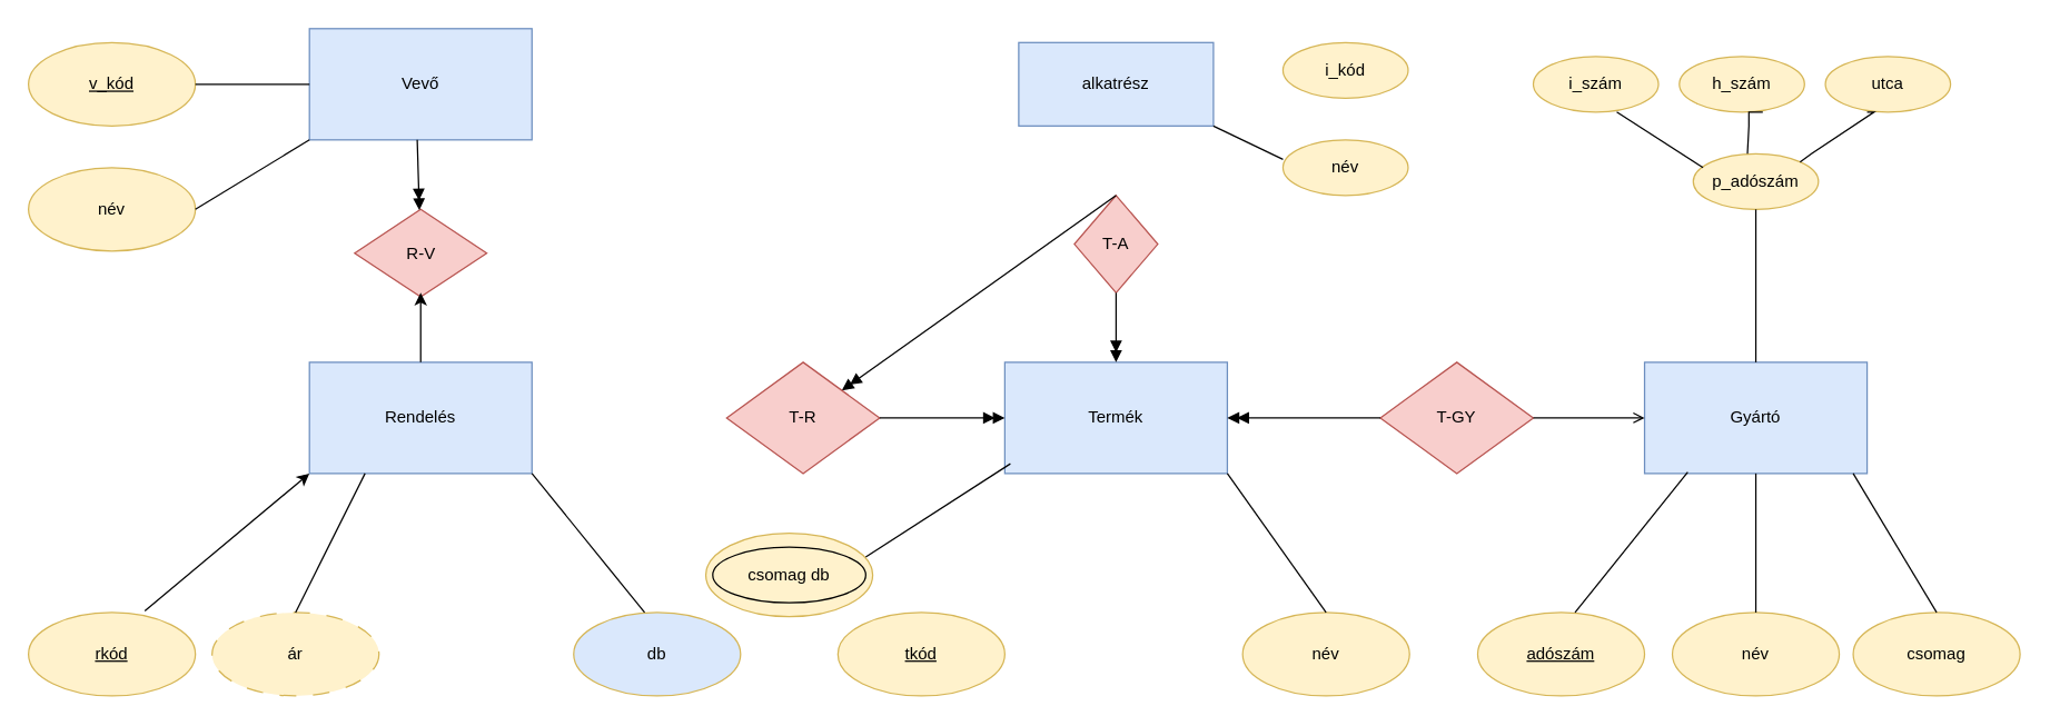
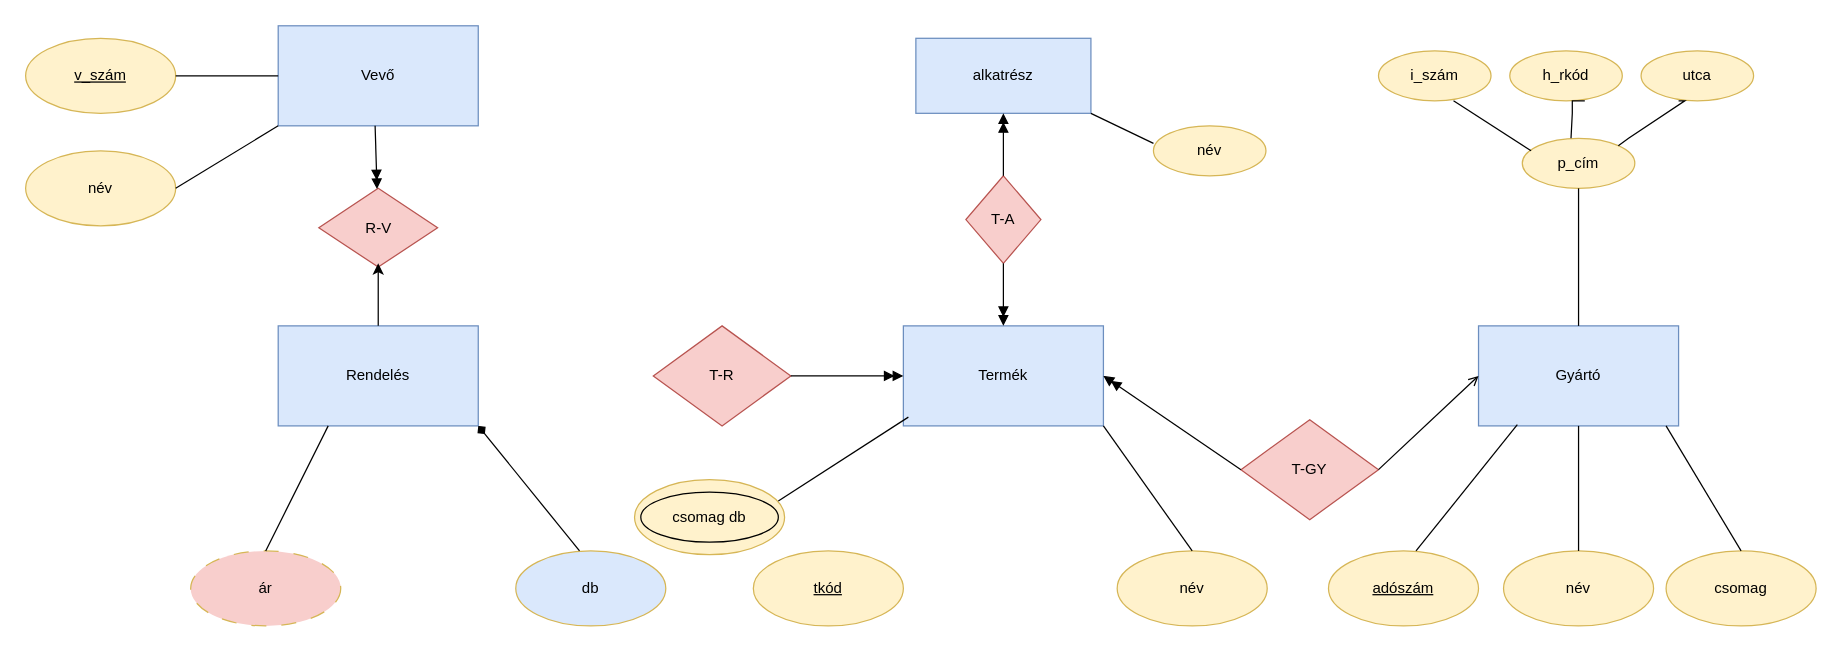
  <mxCell id="0" />
  <mxCell id="1" parent="0" />
  <mxCell id="2" value="Termék" style="rounded=0;whiteSpace=wrap;html=1;fillColor=#dae8fc;strokeColor=#6c8ebf;" parent="1" vertex="1"><mxGeometry x="722" y="260" width="160" height="80" as="geometry" /></mxCell>
  <mxCell id="3" value="Gyártó" style="rounded=0;whiteSpace=wrap;html=1;fillColor=#dae8fc;strokeColor=#6c8ebf;" parent="1" vertex="1"><mxGeometry x="1182" y="260" width="160" height="80" as="geometry" /></mxCell>
- <mxCell id="4" value="&lt;div&gt;T-GY&lt;/div&gt;" style="rhombus;whiteSpace=wrap;html=1;fillColor=#f8cecc;strokeColor=#b85450;" parent="1" vertex="1"><mxGeometry x="992" y="260" width="110" height="80" as="geometry" /></mxCell>
+ <mxCell id="4" value="&lt;div&gt;T-GY&lt;/div&gt;" style="rhombus;whiteSpace=wrap;html=1;fillColor=#f8cecc;strokeColor=#b85450;" parent="1" vertex="1"><mxGeometry x="992" y="335" width="110" height="80" as="geometry" /></mxCell>
  <mxCell id="5" value="" style="endArrow=open;html=1;rounded=0;exitX=1;exitY=0.5;exitDx=0;exitDy=0;entryX=0;entryY=0.5;entryDx=0;entryDy=0;" parent="1" source="4" target="3" edge="1"><mxGeometry width="50" height="50" relative="1" as="geometry"><mxPoint x="1072" y="310" as="sourcePoint" /><mxPoint x="1122" y="260" as="targetPoint" /></mxGeometry></mxCell>
  <mxCell id="6" value="&lt;u&gt;tkód&lt;/u&gt;" style="ellipse;whiteSpace=wrap;html=1;fillColor=#fff2cc;strokeColor=#d6b656;" parent="1" vertex="1"><mxGeometry y="440" width="120" height="60" as="geometry" x="602" /></mxCell>
  <mxCell id="7" value="név" style="ellipse;whiteSpace=wrap;html=1;fillColor=#fff2cc;strokeColor=#d6b656;" parent="1" vertex="1"><mxGeometry x="893" y="440" width="120" height="60" as="geometry" /></mxCell>
  <mxCell id="8" value="" style="endArrow=none;html=1;rounded=0;exitX=0.5;exitY=0;exitDx=0;exitDy=0;entryX=1;entryY=1;entryDx=0;entryDy=0;" parent="1" source="7" target="2" edge="1"><mxGeometry width="50" height="50" relative="1" as="geometry"><mxPoint x="977" y="380" as="sourcePoint" /><mxPoint x="922" y="300" as="targetPoint" /></mxGeometry></mxCell>
  <mxCell id="9" value="név" style="ellipse;whiteSpace=wrap;html=1;fillColor=#fff2cc;strokeColor=#d6b656;" parent="1" vertex="1"><mxGeometry x="1202" y="440" width="120" height="60" as="geometry" /></mxCell>
  <mxCell id="10" value="&lt;u&gt;adószám&lt;/u&gt;" style="ellipse;whiteSpace=wrap;html=1;fillColor=#fff2cc;strokeColor=#d6b656;" parent="1" vertex="1"><mxGeometry x="1062" y="440" width="120" height="60" as="geometry" /></mxCell>
  <mxCell id="11" value="&lt;div&gt;csomag&lt;/div&gt;" style="ellipse;whiteSpace=wrap;html=1;fillColor=#fff2cc;strokeColor=#d6b656;" parent="1" vertex="1"><mxGeometry x="1332" y="440" width="120" height="60" as="geometry" /></mxCell>
  <mxCell id="12" value="" style="endArrow=doubleBlock;html=1;rounded=0;exitX=0;exitY=0.5;exitDx=0;exitDy=0;entryX=1;entryY=0.5;entryDx=0;entryDy=0;horizontal=1;endFill=1;" parent="1" source="4" target="2" edge="1"><mxGeometry width="50" height="50" relative="1" as="geometry"><mxPoint x="912" y="280" as="sourcePoint" /><mxPoint x="962" y="230" as="targetPoint" /><Array as="points" /></mxGeometry></mxCell>
  <mxCell id="13" value="" style="endArrow=none;html=1;rounded=0;exitX=0.5;exitY=0;exitDx=0;exitDy=0;" parent="1" source="11" edge="1"><mxGeometry width="50" height="50" relative="1" as="geometry"><mxPoint x="1372" y="380" as="sourcePoint" /><mxPoint x="1332" y="340" as="targetPoint" /></mxGeometry></mxCell>
  <mxCell id="14" value="utca" style="ellipse;whiteSpace=wrap;html=1;fillColor=#fff2cc;strokeColor=#d6b656;" parent="1" vertex="1"><mxGeometry x="1312" y="40" width="90" height="40" as="geometry" /></mxCell>
- <mxCell id="15" value="p_adószám" style="ellipse;whiteSpace=wrap;html=1;fillColor=#fff2cc;strokeColor=#d6b656;" parent="1" vertex="1"><mxGeometry x="1217" y="110" width="90" height="40" as="geometry" /></mxCell>
- <mxCell id="16" value="h_szám" style="ellipse;whiteSpace=wrap;html=1;fillColor=#fff2cc;strokeColor=#d6b656;" parent="1" vertex="1"><mxGeometry x="1207" y="40" width="90" height="40" as="geometry" /></mxCell>
+ <mxCell id="15" value="p_cím" style="ellipse;whiteSpace=wrap;html=1;fillColor=#fff2cc;strokeColor=#d6b656;" parent="1" vertex="1"><mxGeometry x="1217" y="110" width="90" height="40" as="geometry" /></mxCell>
+ <mxCell id="16" value="h_rkód" style="ellipse;whiteSpace=wrap;html=1;fillColor=#fff2cc;strokeColor=#d6b656;" parent="1" vertex="1"><mxGeometry x="1207" y="40" width="90" height="40" as="geometry" /></mxCell>
  <mxCell id="17" value="i_szám" style="ellipse;whiteSpace=wrap;html=1;fillColor=#fff2cc;strokeColor=#d6b656;" parent="1" vertex="1"><mxGeometry x="1102" y="40" width="90" height="40" as="geometry" /></mxCell>
  <mxCell id="18" value="" style="endArrow=none;html=1;rounded=0;exitX=0.5;exitY=0;exitDx=0;exitDy=0;" parent="1" source="3" edge="1"><mxGeometry width="50" height="50" relative="1" as="geometry"><mxPoint x="1232" y="210" as="sourcePoint" /><mxPoint x="1262" y="150" as="targetPoint" /><Array as="points"><mxPoint x="1262" y="180" /></Array></mxGeometry></mxCell>
  <mxCell id="19" value="" style="endArrow=none;html=1;rounded=0;exitX=1;exitY=0;exitDx=0;exitDy=0;" parent="1" source="15" edge="1"><mxGeometry width="50" height="50" relative="1" as="geometry"><mxPoint x="1292" y="120" as="sourcePoint" /><mxPoint x="1342" y="80" as="targetPoint" /><Array as="points"><mxPoint x="1302" y="110" /><mxPoint x="1347" y="80" /></Array></mxGeometry></mxCell>
  <mxCell id="20" value="" style="endArrow=none;html=1;rounded=0;exitX=0.433;exitY=0;exitDx=0;exitDy=0;exitPerimeter=0;" parent="1" source="15" edge="1"><mxGeometry width="50" height="50" relative="1" as="geometry"><mxPoint x="1217" y="130" as="sourcePoint" /><mxPoint x="1267" y="80" as="targetPoint" /><Array as="points"><mxPoint x="1257" y="90" /><mxPoint x="1257" y="80" /></Array></mxGeometry></mxCell>
  <mxCell id="21" value="" style="endArrow=none;html=1;rounded=0;exitX=0.078;exitY=0.25;exitDx=0;exitDy=0;exitPerimeter=0;" parent="1" source="15" edge="1"><mxGeometry width="50" height="50" relative="1" as="geometry"><mxPoint x="1112" y="130" as="sourcePoint" /><mxPoint x="1162" y="80" as="targetPoint" /></mxGeometry></mxCell>
  <mxCell id="22" value="&lt;div&gt;alkatrész&lt;/div&gt;" style="rounded=0;whiteSpace=wrap;html=1;fillColor=#dae8fc;strokeColor=#6c8ebf;" parent="1" vertex="1"><mxGeometry x="732" y="30" width="140" height="60" as="geometry" /></mxCell>
  <mxCell id="23" value="&lt;div&gt;T-A&lt;/div&gt;" style="rhombus;whiteSpace=wrap;html=1;fillColor=#f8cecc;strokeColor=#b85450;" parent="1" vertex="1"><mxGeometry x="772" y="140" width="60" height="70" as="geometry" /></mxCell>
  <mxCell id="24" value="" style="endArrow=none;html=1;rounded=0;entryX=0.5;entryY=1;entryDx=0;entryDy=0;exitX=0.5;exitY=0;exitDx=0;exitDy=0;" parent="1" target="3" edge="1" source="9"><mxGeometry width="50" height="50" relative="1" as="geometry"><mxPoint x="1218" y="448.96" as="sourcePoint" /><mxPoint x="1312" y="350" as="targetPoint" /></mxGeometry></mxCell>
- <mxCell id="25" value="" style="endArrow=doubleBlock;html=1;rounded=0;endFill=1;exitX=0.5;exitY=0;exitDx=0;exitDy=0;" parent="1" source="23" target="32" edge="1"><mxGeometry width="50" height="50" relative="1" as="geometry"><mxPoint x="802" y="140" as="sourcePoint" /><mxPoint x="852" y="90" as="targetPoint" /></mxGeometry></mxCell>
+ <mxCell id="25" value="" style="endArrow=doubleBlock;html=1;rounded=0;entryX=0.5;entryY=1;entryDx=0;entryDy=0;endFill=1;exitX=0.5;exitY=0;exitDx=0;exitDy=0;" parent="1" source="23" target="22" edge="1"><mxGeometry width="50" height="50" relative="1" as="geometry"><mxPoint x="802" y="140" as="sourcePoint" /><mxPoint x="852" y="90" as="targetPoint" /></mxGeometry></mxCell>
  <mxCell id="26" value="név" style="ellipse;whiteSpace=wrap;html=1;fillColor=#fff2cc;strokeColor=#d6b656;" parent="1" vertex="1"><mxGeometry x="922" y="100" width="90" height="40" as="geometry" /></mxCell>
- <mxCell id="27" value="i_kód" style="ellipse;whiteSpace=wrap;html=1;fillColor=#fff2cc;strokeColor=#d6b656;" parent="1" vertex="1"><mxGeometry x="922" y="30" width="90" height="40" as="geometry" /></mxCell>
  <mxCell id="28" value="" style="endArrow=none;html=1;rounded=0;entryX=0;entryY=0.35;entryDx=0;entryDy=0;entryPerimeter=0;exitX=1;exitY=1;exitDx=0;exitDy=0;exitPerimeter=0;" parent="1" source="22" target="26" edge="1"><mxGeometry width="50" height="50" relative="1" as="geometry"><mxPoint x="872" y="90" as="sourcePoint" /><mxPoint x="922" y="40" as="targetPoint" /></mxGeometry></mxCell>
  <mxCell id="29" value="" style="endArrow=doubleBlock;html=1;rounded=0;entryX=0.5;entryY=0;entryDx=0;entryDy=0;endFill=1;" parent="1" target="2" edge="1"><mxGeometry width="50" height="50" relative="1" as="geometry"><mxPoint x="802" y="210" as="sourcePoint" /><mxPoint x="852" y="160" as="targetPoint" /></mxGeometry></mxCell>
  <mxCell id="30" value="csomag db" style="ellipse;whiteSpace=wrap;html=1;fillColor=#fff2cc;strokeColor=#d6b656;" parent="1" vertex="1"><mxGeometry x="507" y="383" width="120" height="60" as="geometry" /></mxCell>
  <mxCell id="31" value="csomag db" style="ellipse;whiteSpace=wrap;html=1;fillColor=#fff2cc;strokeColor=#000000;" parent="1" vertex="1"><mxGeometry x="512" y="393" width="110" height="40" as="geometry" /></mxCell>
  <mxCell id="32" value="T-R" style="rhombus;whiteSpace=wrap;html=1;fillColor=#f8cecc;strokeColor=#b85450;" vertex="1" parent="1"><mxGeometry x="522" y="260" width="110" height="80" as="geometry" /></mxCell>
  <mxCell id="33" value="Rendelés" style="rounded=0;whiteSpace=wrap;html=1;fillColor=#dae8fc;strokeColor=#6c8ebf;" vertex="1" parent="1"><mxGeometry x="222" y="260" width="160" height="80" as="geometry" /></mxCell>
- <mxCell id="34" value="&lt;u&gt;rkód&lt;/u&gt;" style="ellipse;whiteSpace=wrap;html=1;fillColor=#fff2cc;strokeColor=#d6b656;" vertex="1" parent="1"><mxGeometry x="20" y="440" width="120" height="60" as="geometry" /></mxCell>
- <mxCell id="35" value="" style="endArrow=classic;html=1;rounded=0;entryX=0;entryY=1;entryDx=0;entryDy=0;exitX=0.697;exitY=-0.02;exitDx=0;exitDy=0;exitPerimeter=0;" edge="1" parent="1" source="34" target="33"><mxGeometry width="50" height="50" relative="1" as="geometry"><mxPoint x="261" y="440" as="sourcePoint" /><mxPoint x="311" y="390" as="targetPoint" /></mxGeometry></mxCell>
  <mxCell id="36" value="db" style="ellipse;whiteSpace=wrap;html=1;fillColor=#dae8fc;strokeColor=#d6b656;" vertex="1" parent="1"><mxGeometry x="412" y="440" width="120" height="60" as="geometry" /></mxCell>
  <mxCell id="37" value="" style="endArrow=none;html=1;rounded=0;entryX=0.194;entryY=0.988;entryDx=0;entryDy=0;entryPerimeter=0;" edge="1" parent="1" target="3"><mxGeometry width="50" height="50" relative="1" as="geometry"><mxPoint x="1132" y="440" as="sourcePoint" /><mxPoint x="1182" y="390" as="targetPoint" /></mxGeometry></mxCell>
- <mxCell id="38" value="" style="endArrow=none;html=1;rounded=0;exitX=0.425;exitY=0;exitDx=0;exitDy=0;exitPerimeter=0;entryX=1;entryY=1;entryDx=0;entryDy=0;" edge="1" parent="1" source="36" target="33"><mxGeometry width="50" height="50" relative="1" as="geometry"><mxPoint x="402" y="390" as="sourcePoint" /><mxPoint x="452" y="340" as="targetPoint" /></mxGeometry></mxCell>
+ <mxCell id="38" value="" style="endArrow=diamond;html=1;rounded=0;exitX=0.425;exitY=0;exitDx=0;exitDy=0;exitPerimeter=0;entryX=1;entryY=1;entryDx=0;entryDy=0;" edge="1" parent="1" source="36" target="33"><mxGeometry width="50" height="50" relative="1" as="geometry"><mxPoint x="402" y="390" as="sourcePoint" /><mxPoint x="452" y="340" as="targetPoint" /></mxGeometry></mxCell>
  <mxCell id="39" value="" style="endArrow=doubleBlock;html=1;rounded=0;endFill=1;entryX=0;entryY=0.5;entryDx=0;entryDy=0;" edge="1" parent="1" target="2"><mxGeometry width="50" height="50" relative="1" as="geometry"><mxPoint x="632" y="300" as="sourcePoint" /><mxPoint x="672" y="250" as="targetPoint" /></mxGeometry></mxCell>
  <mxCell id="40" value="" style="endArrow=none;html=1;rounded=0;" edge="1" parent="1"><mxGeometry width="50" height="50" relative="1" as="geometry"><mxPoint x="622" y="400" as="sourcePoint" /><mxPoint x="726" y="333" as="targetPoint" /></mxGeometry></mxCell>
- <mxCell id="41" value="ár" style="ellipse;whiteSpace=wrap;html=1;fillColor=#fff2cc;strokeColor=#d6b656;dashed=1;dashPattern=12 12;" vertex="1" parent="1"><mxGeometry x="152" y="440" width="120" height="60" as="geometry" /></mxCell>
+ <mxCell id="41" value="ár" style="ellipse;whiteSpace=wrap;html=1;fillColor=#f8cecc;strokeColor=#d6b656;dashed=1;dashPattern=12 12;" vertex="1" parent="1"><mxGeometry x="152" y="440" width="120" height="60" as="geometry" /></mxCell>
  <mxCell id="42" value="" style="endArrow=none;html=1;rounded=0;entryX=0.25;entryY=1;entryDx=0;entryDy=0;" edge="1" parent="1" target="33"><mxGeometry width="50" height="50" relative="1" as="geometry"><mxPoint x="212" y="440" as="sourcePoint" /><mxPoint x="262" y="390" as="targetPoint" /></mxGeometry></mxCell>
  <mxCell id="43" value="Vevő" style="rounded=0;whiteSpace=wrap;html=1;fillColor=#dae8fc;strokeColor=#6c8ebf;" vertex="1" parent="1"><mxGeometry x="222" width="160" height="80" as="geometry" y="20" /></mxCell>
  <mxCell id="44" value="R-V" style="rhombus;whiteSpace=wrap;html=1;fillColor=#f8cecc;strokeColor=#b85450;" vertex="1" parent="1"><mxGeometry x="254.5" y="150" width="95" height="63" as="geometry" /></mxCell>
  <mxCell id="45" value="" style="endArrow=classic;html=1;rounded=0;exitX=0.5;exitY=0;exitDx=0;exitDy=0;" edge="1" parent="1" source="33"><mxGeometry width="50" height="50" relative="1" as="geometry"><mxPoint x="292" y="260" as="sourcePoint" /><mxPoint x="302" y="210" as="targetPoint" /></mxGeometry></mxCell>
  <mxCell id="46" value="" style="endArrow=doubleBlock;html=1;rounded=0;endFill=1;" edge="1" parent="1" target="44"><mxGeometry width="50" height="50" relative="1" as="geometry"><mxPoint x="299.5" y="100" as="sourcePoint" /><mxPoint x="349.5" y="50" as="targetPoint" /></mxGeometry></mxCell>
- <mxCell id="47" value="&lt;div&gt;&lt;u&gt;v_kód&lt;/u&gt;&lt;/div&gt;" style="ellipse;whiteSpace=wrap;html=1;fillColor=#fff2cc;strokeColor=#d6b656;" vertex="1" parent="1"><mxGeometry x="20" y="30" width="120" height="60" as="geometry" /></mxCell>
+ <mxCell id="47" value="&lt;div&gt;&lt;u&gt;v_szám&lt;/u&gt;&lt;/div&gt;" style="ellipse;whiteSpace=wrap;html=1;fillColor=#fff2cc;strokeColor=#d6b656;" vertex="1" parent="1"><mxGeometry x="20" y="30" width="120" height="60" as="geometry" /></mxCell>
  <mxCell id="48" value="" style="endArrow=none;html=1;rounded=0;exitX=1;exitY=0.5;exitDx=0;exitDy=0;" edge="1" parent="1" source="47"><mxGeometry width="50" height="50" relative="1" as="geometry"><mxPoint x="172" y="110" as="sourcePoint" /><mxPoint x="222" y="60" as="targetPoint" /></mxGeometry></mxCell>
  <mxCell id="49" value="név" style="ellipse;whiteSpace=wrap;html=1;fillColor=#fff2cc;strokeColor=#d6b656;" vertex="1" parent="1"><mxGeometry x="20" y="120" width="120" height="60" as="geometry" /></mxCell>
  <mxCell id="50" value="" style="endArrow=none;html=1;rounded=0;entryX=0;entryY=1;entryDx=0;entryDy=0;" edge="1" parent="1" target="43"><mxGeometry width="50" height="50" relative="1" as="geometry"><mxPoint x="140" y="150" as="sourcePoint" /><mxPoint x="190" y="100" as="targetPoint" /></mxGeometry></mxCell>
